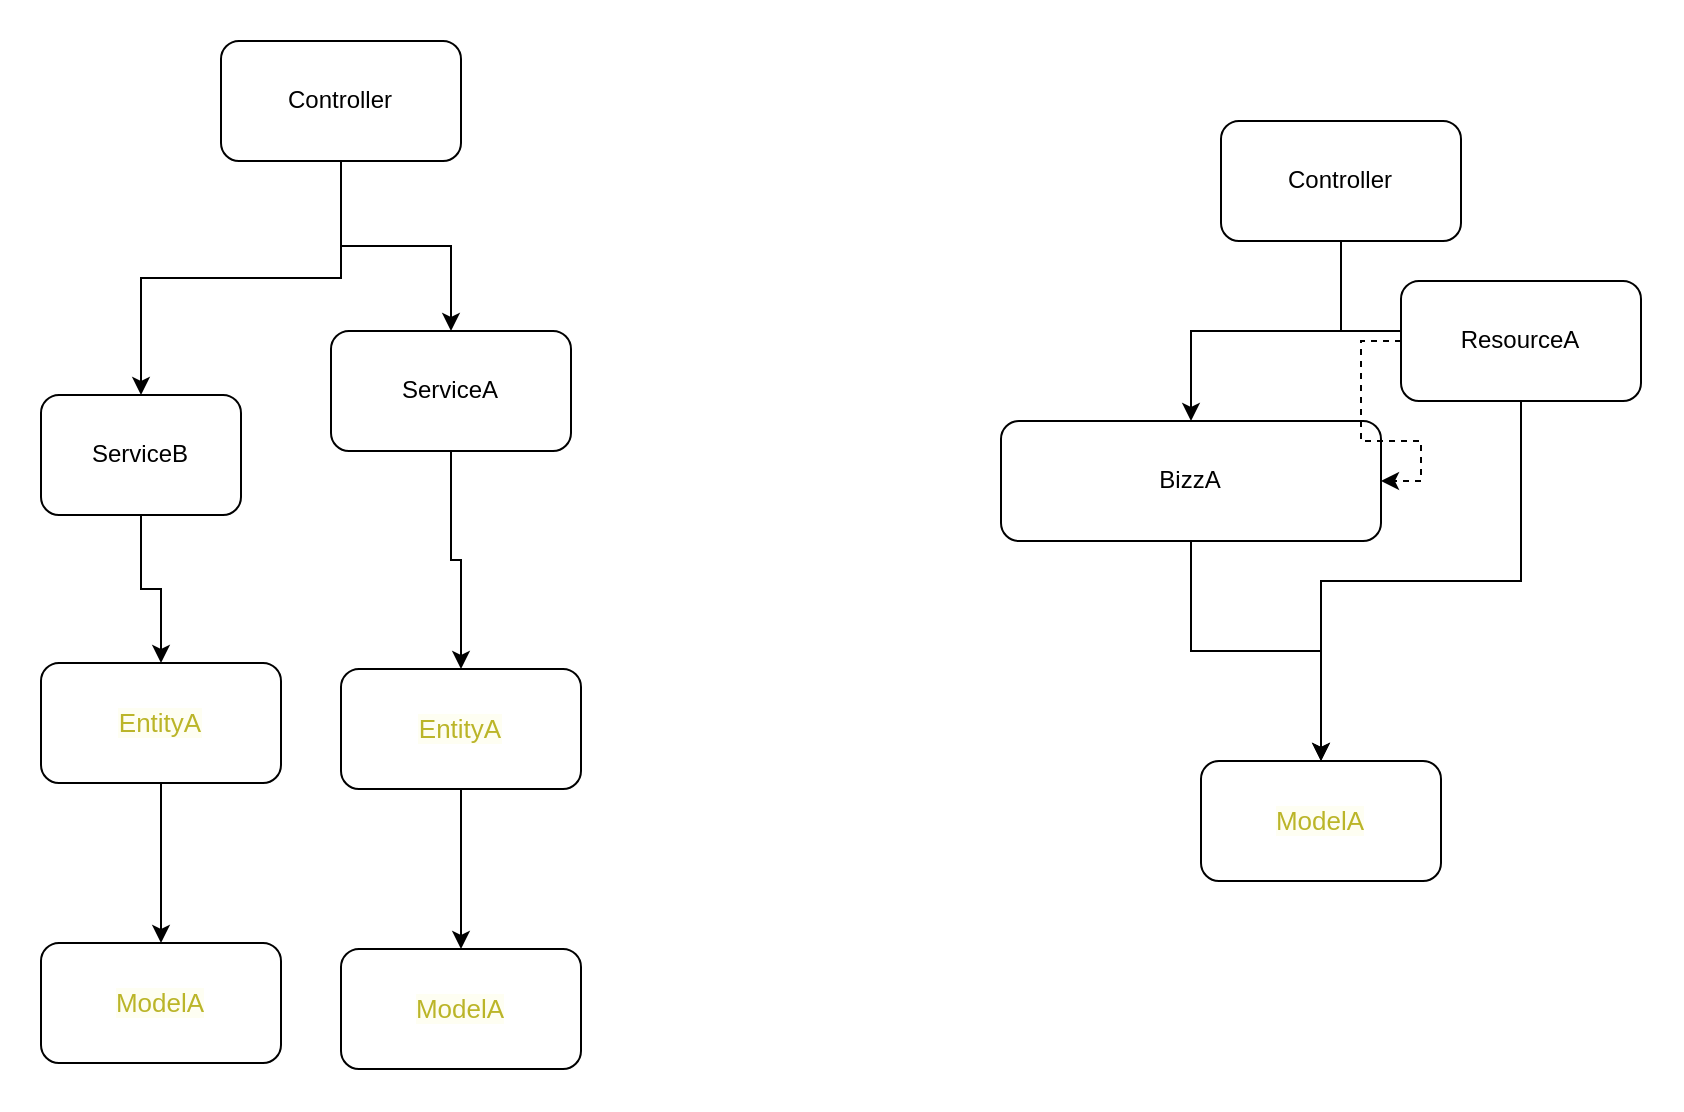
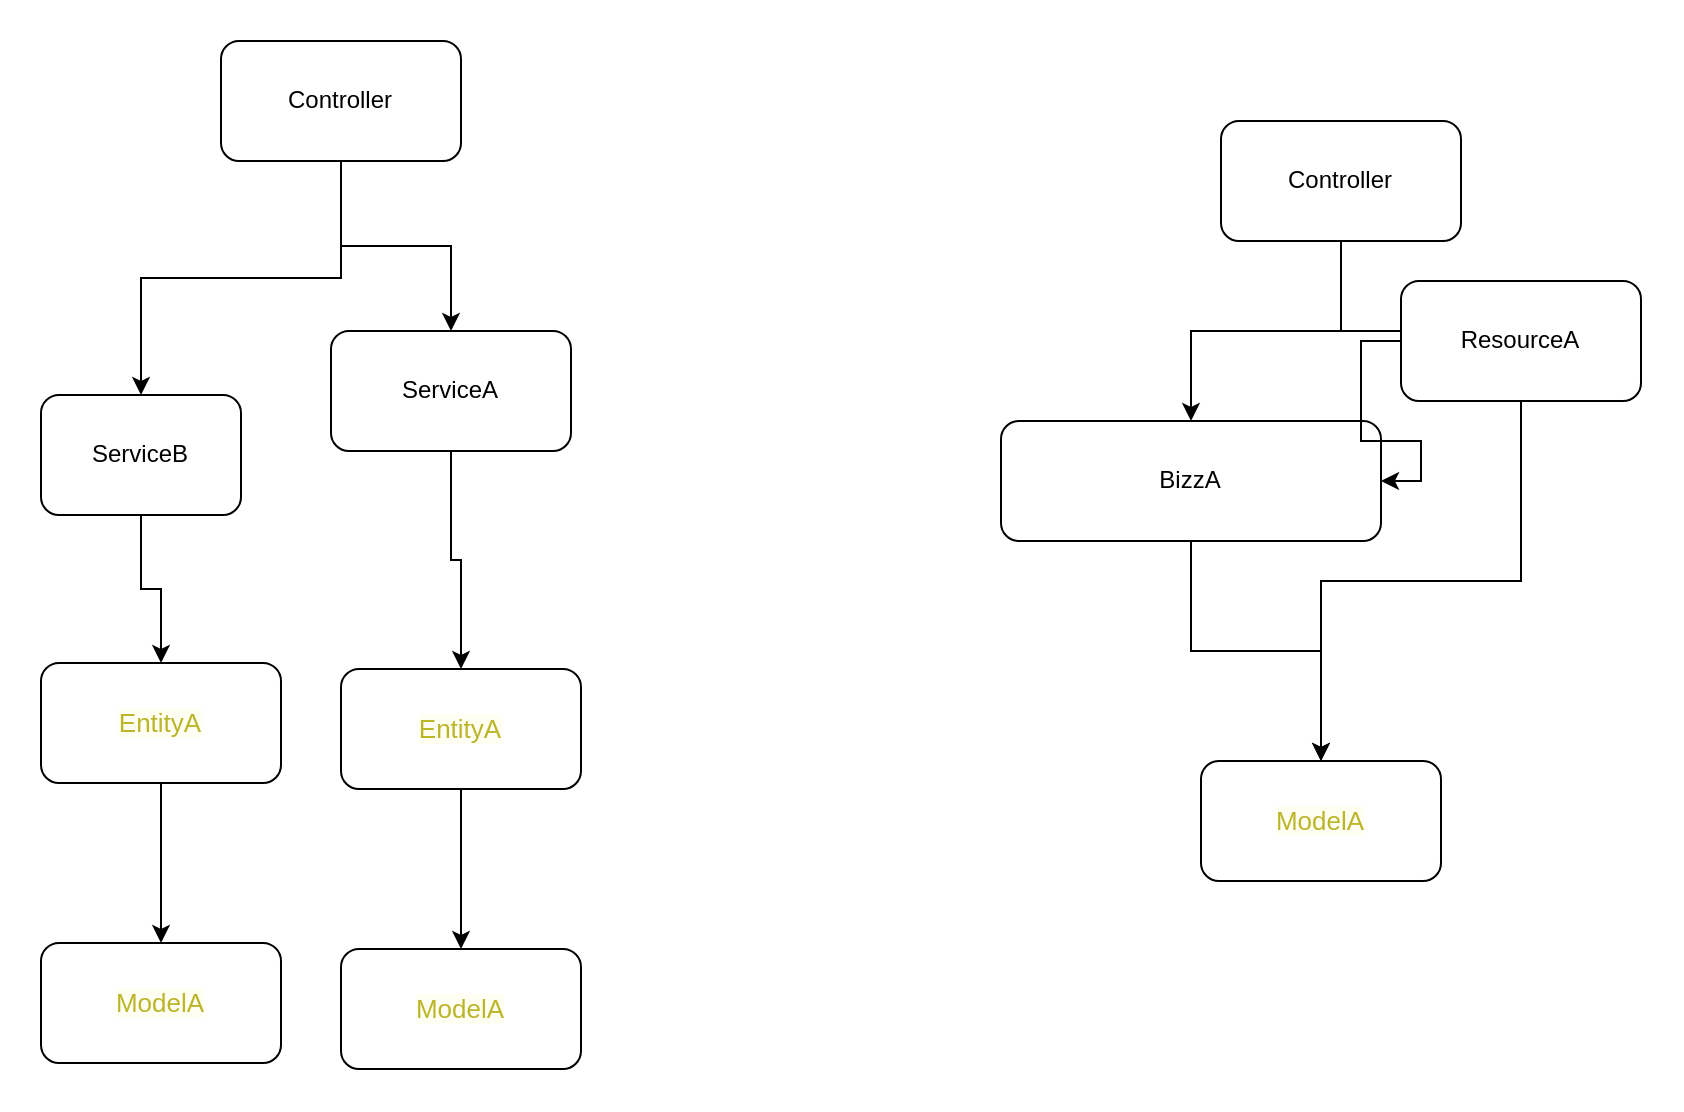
  <mxCell id="0" />
  <mxCell id="1" parent="0" />
  <mxCell id="2" value="" style="edgeStyle=orthogonalEdgeStyle;rounded=0;orthogonalLoop=1;jettySize=auto;html=1;" edge="1" parent="1" source="4" target="6"><mxGeometry relative="1" as="geometry" /></mxCell>
  <mxCell id="3" style="edgeStyle=orthogonalEdgeStyle;rounded=0;orthogonalLoop=1;jettySize=auto;html=1;" edge="1" parent="1" source="4" target="20"><mxGeometry relative="1" as="geometry" /></mxCell>
  <mxCell id="4" value="Controller" style="rounded=1;whiteSpace=wrap;html=1;" vertex="1" parent="1"><mxGeometry x="110" y="20" width="120" height="60" as="geometry" /></mxCell>
  <mxCell id="5" style="edgeStyle=orthogonalEdgeStyle;rounded=0;orthogonalLoop=1;jettySize=auto;html=1;entryX=0.5;entryY=0;entryDx=0;entryDy=0;" edge="1" parent="1" source="6" target="8"><mxGeometry relative="1" as="geometry"><mxPoint x="230" y="340" as="targetPoint" /></mxGeometry></mxCell>
  <mxCell id="6" value="ServiceA" style="rounded=1;whiteSpace=wrap;html=1;" vertex="1" parent="1"><mxGeometry x="165" y="165" width="120" height="60" as="geometry" /></mxCell>
  <mxCell id="7" value="" style="edgeStyle=orthogonalEdgeStyle;rounded=0;orthogonalLoop=1;jettySize=auto;html=1;" edge="1" parent="1" source="8" target="9"><mxGeometry relative="1" as="geometry" /></mxCell>
  <mxCell id="8" value="&lt;span style=&quot;color: rgb(187 , 181 , 41) ; font-family: &amp;#34;verdana&amp;#34; , &amp;#34;arial&amp;#34; , &amp;#34;helvetica&amp;#34; , sans-serif ; font-size: 13px ; text-align: left ; background-color: rgb(254 , 254 , 242)&quot;&gt;EntityA&lt;/span&gt;" style="rounded=1;whiteSpace=wrap;html=1;" vertex="1" parent="1"><mxGeometry x="170" y="334" width="120" height="60" as="geometry" /></mxCell>
  <mxCell id="9" value="&lt;span style=&quot;color: rgb(187 , 181 , 41) ; font-family: &amp;#34;verdana&amp;#34; , &amp;#34;arial&amp;#34; , &amp;#34;helvetica&amp;#34; , sans-serif ; font-size: 13px ; text-align: left ; background-color: rgb(254 , 254 , 242)&quot;&gt;ModelA&lt;/span&gt;" style="rounded=1;whiteSpace=wrap;html=1;" vertex="1" parent="1"><mxGeometry x="170" y="474" width="120" height="60" as="geometry" /></mxCell>
  <mxCell id="10" value="" style="edgeStyle=orthogonalEdgeStyle;rounded=0;orthogonalLoop=1;jettySize=auto;html=1;" edge="1" parent="1" source="12" target="14"><mxGeometry relative="1" as="geometry" /></mxCell>
  <mxCell id="11" style="edgeStyle=orthogonalEdgeStyle;rounded=0;orthogonalLoop=1;jettySize=auto;html=1;entryX=0.5;entryY=0;entryDx=0;entryDy=0;exitX=0.5;exitY=1;exitDx=0;exitDy=0;" edge="1" parent="1" source="12" target="18"><mxGeometry relative="1" as="geometry"><mxPoint x="670" y="210" as="targetPoint" /><Array as="points"><mxPoint x="670" y="165" /><mxPoint x="760" y="165" /></Array></mxGeometry></mxCell>
  <mxCell id="12" value="Controller" style="rounded=1;whiteSpace=wrap;html=1;" vertex="1" parent="1"><mxGeometry x="610" y="60" width="120" height="60" as="geometry" /></mxCell>
  <mxCell id="13" style="edgeStyle=orthogonalEdgeStyle;rounded=0;orthogonalLoop=1;jettySize=auto;html=1;entryX=0.5;entryY=0;entryDx=0;entryDy=0;" edge="1" parent="1" source="14" target="15"><mxGeometry relative="1" as="geometry"><mxPoint x="560" y="350" as="targetPoint" /></mxGeometry></mxCell>
  <mxCell id="14" value="BizzA" style="rounded=1;whiteSpace=wrap;html=1;" vertex="1" parent="1"><mxGeometry x="500" y="210" width="190" height="60" as="geometry" /></mxCell>
  <mxCell id="15" value="&lt;span style=&quot;color: rgb(187 , 181 , 41) ; font-family: &amp;#34;verdana&amp;#34; , &amp;#34;arial&amp;#34; , &amp;#34;helvetica&amp;#34; , sans-serif ; font-size: 13px ; text-align: left ; background-color: rgb(254 , 254 , 242)&quot;&gt;ModelA&lt;/span&gt;" style="rounded=1;whiteSpace=wrap;html=1;" vertex="1" parent="1"><mxGeometry x="600" y="380" width="120" height="60" as="geometry" /></mxCell>
  <mxCell id="16" style="edgeStyle=orthogonalEdgeStyle;rounded=0;orthogonalLoop=1;jettySize=auto;html=1;" edge="1" parent="1" source="18" target="15"><mxGeometry relative="1" as="geometry" /></mxCell>
- <mxCell id="17" style="edgeStyle=orthogonalEdgeStyle;rounded=0;orthogonalLoop=1;jettySize=auto;html=1;entryX=1;entryY=0.5;entryDx=0;entryDy=0;dashed=1;" edge="1" parent="1" source="18" target="14"><mxGeometry relative="1" as="geometry" /></mxCell>
+ <mxCell id="17" style="edgeStyle=orthogonalEdgeStyle;rounded=0;orthogonalLoop=1;jettySize=auto;html=1;entryX=1;entryY=0.5;entryDx=0;entryDy=0;" edge="1" parent="1" source="18" target="14"><mxGeometry relative="1" as="geometry" /></mxCell>
  <mxCell id="18" value="ResourceA" style="rounded=1;whiteSpace=wrap;html=1;" vertex="1" parent="1"><mxGeometry x="700" y="140" width="120" height="60" as="geometry" /></mxCell>
  <mxCell id="19" style="edgeStyle=orthogonalEdgeStyle;rounded=0;orthogonalLoop=1;jettySize=auto;html=1;entryX=0.5;entryY=0;entryDx=0;entryDy=0;" edge="1" parent="1" source="20" target="22"><mxGeometry relative="1" as="geometry"><mxPoint x="80" y="337" as="targetPoint" /></mxGeometry></mxCell>
  <mxCell id="20" value="ServiceB" style="rounded=1;whiteSpace=wrap;html=1;" vertex="1" parent="1"><mxGeometry x="20" y="197" width="100" height="60" as="geometry" /></mxCell>
  <mxCell id="21" value="" style="edgeStyle=orthogonalEdgeStyle;rounded=0;orthogonalLoop=1;jettySize=auto;html=1;" edge="1" parent="1" source="22" target="23"><mxGeometry relative="1" as="geometry" /></mxCell>
  <mxCell id="22" value="&lt;span style=&quot;color: rgb(187 , 181 , 41) ; font-family: &amp;#34;verdana&amp;#34; , &amp;#34;arial&amp;#34; , &amp;#34;helvetica&amp;#34; , sans-serif ; font-size: 13px ; text-align: left ; background-color: rgb(254 , 254 , 242)&quot;&gt;EntityA&lt;/span&gt;" style="rounded=1;whiteSpace=wrap;html=1;" vertex="1" parent="1"><mxGeometry x="20" y="331" width="120" height="60" as="geometry" /></mxCell>
  <mxCell id="23" value="&lt;span style=&quot;color: rgb(187 , 181 , 41) ; font-family: &amp;#34;verdana&amp;#34; , &amp;#34;arial&amp;#34; , &amp;#34;helvetica&amp;#34; , sans-serif ; font-size: 13px ; text-align: left ; background-color: rgb(254 , 254 , 242)&quot;&gt;ModelA&lt;/span&gt;" style="rounded=1;whiteSpace=wrap;html=1;" vertex="1" parent="1"><mxGeometry x="20" y="471" width="120" height="60" as="geometry" /></mxCell>
